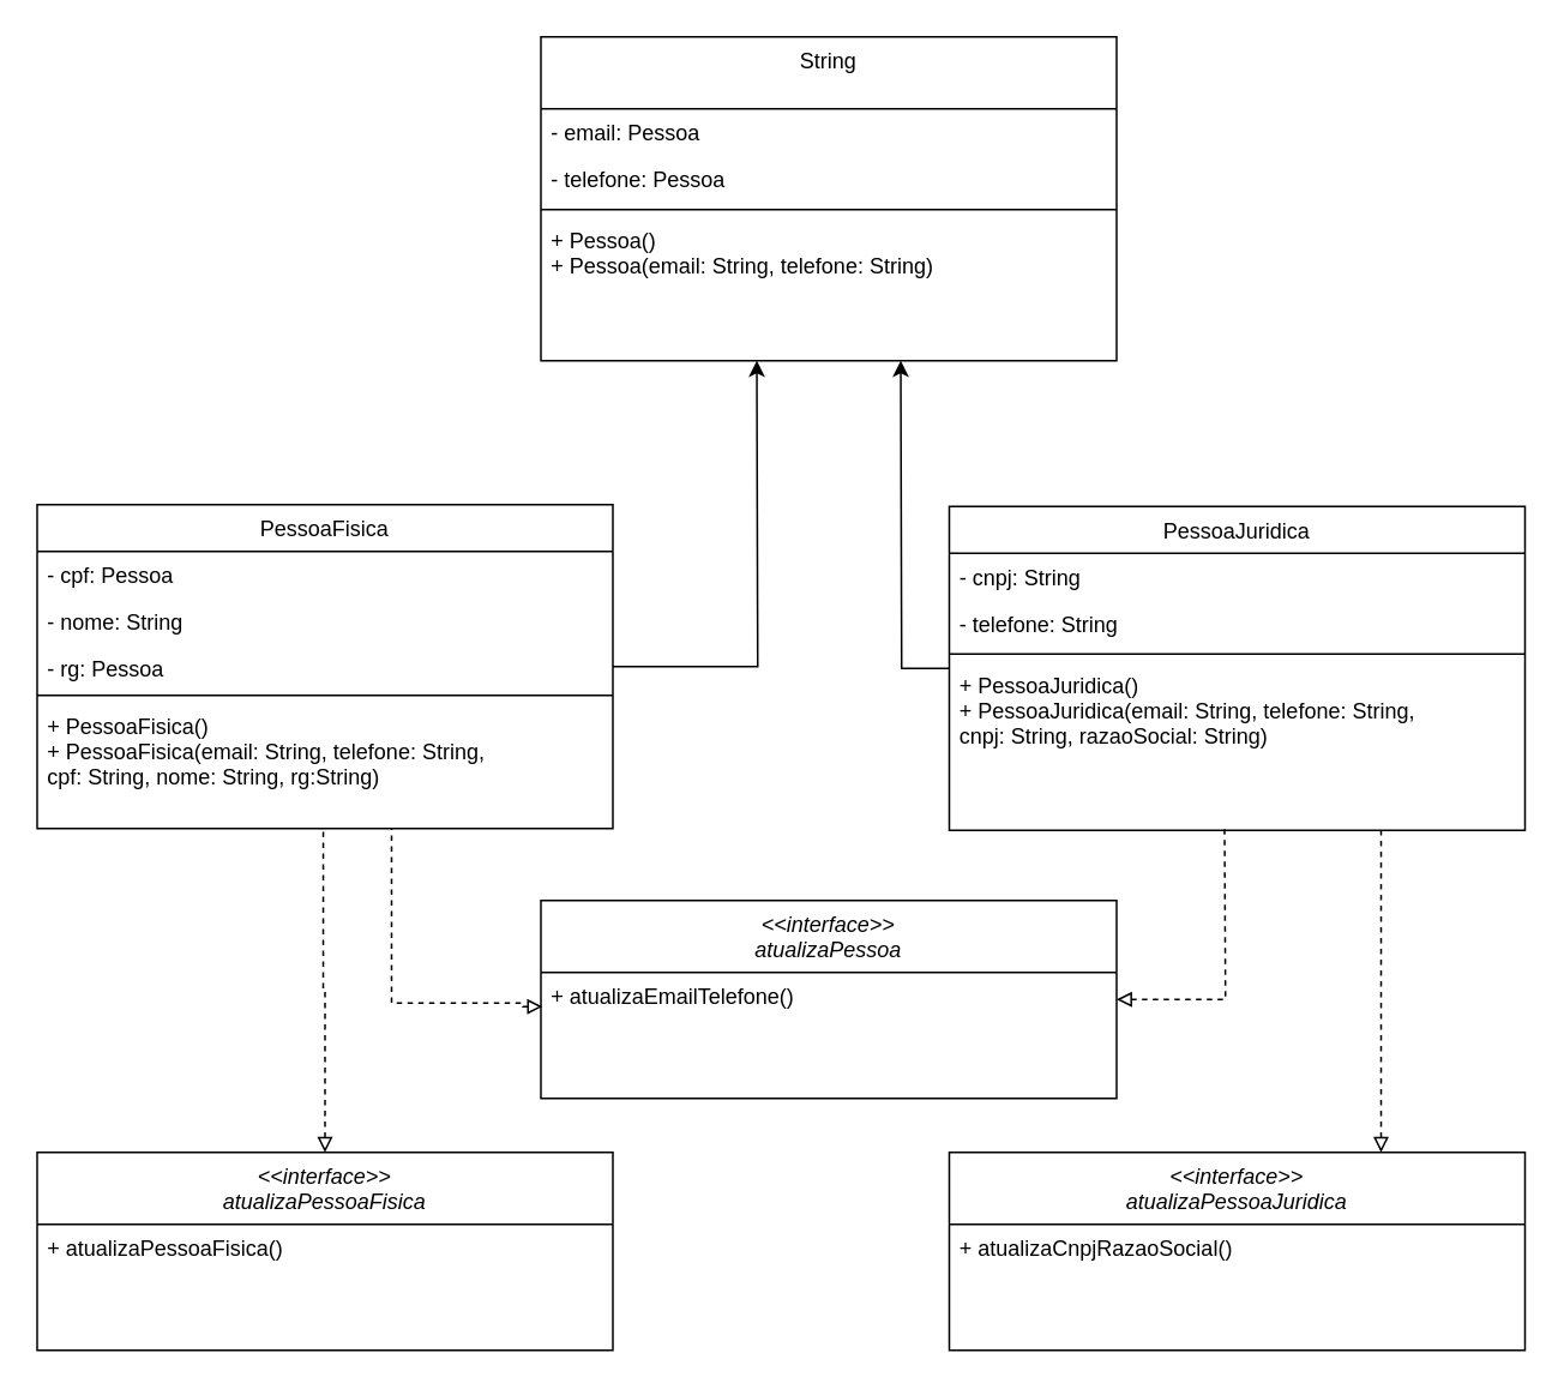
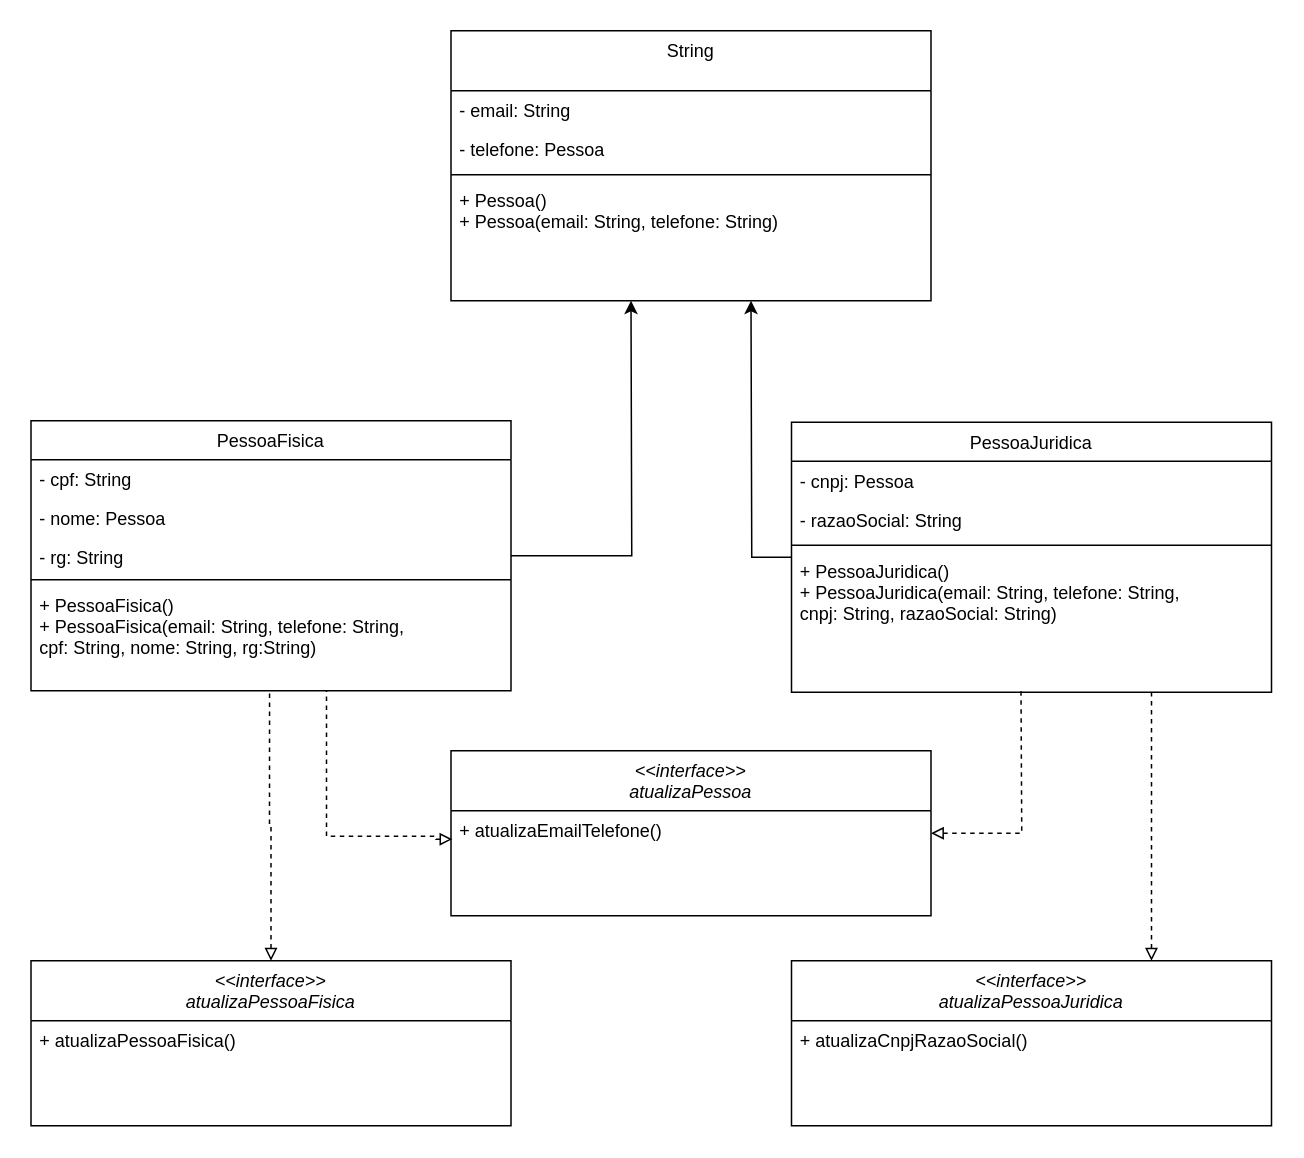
  <mxCell id="0" />
  <mxCell id="1" parent="0" />
  <mxCell id="2" value="String&#10;" style="swimlane;fontStyle=0;align=center;verticalAlign=top;childLayout=stackLayout;horizontal=1;startSize=40;horizontalStack=0;resizeParent=1;resizeLast=0;collapsible=1;marginBottom=0;rounded=0;shadow=0;strokeWidth=1;" parent="1" vertex="1"><mxGeometry x="300" y="20" width="320" height="180" as="geometry"><mxRectangle x="230" y="140" width="160" height="26" as="alternateBounds" /></mxGeometry></mxCell>
- <mxCell id="3" value="- email: Pessoa" style="text;align=left;verticalAlign=top;spacingLeft=4;spacingRight=4;overflow=hidden;rotatable=0;points=[[0,0.5],[1,0.5]];portConstraint=eastwest;" parent="2" vertex="1"><mxGeometry y="40" width="320" height="26" as="geometry" /></mxCell>
+ <mxCell id="3" value="- email: String" style="text;align=left;verticalAlign=top;spacingLeft=4;spacingRight=4;overflow=hidden;rotatable=0;points=[[0,0.5],[1,0.5]];portConstraint=eastwest;" parent="2" vertex="1"><mxGeometry y="40" width="320" height="26" as="geometry" /></mxCell>
  <mxCell id="4" value="- telefone: Pessoa" style="text;align=left;verticalAlign=top;spacingLeft=4;spacingRight=4;overflow=hidden;rotatable=0;points=[[0,0.5],[1,0.5]];portConstraint=eastwest;rounded=0;shadow=0;html=0;" parent="2" vertex="1"><mxGeometry y="66" width="320" height="26" as="geometry" /></mxCell>
  <mxCell id="5" value="" style="line;html=1;strokeWidth=1;align=left;verticalAlign=middle;spacingTop=-1;spacingLeft=3;spacingRight=3;rotatable=0;labelPosition=right;points=[];portConstraint=eastwest;" parent="2" vertex="1"><mxGeometry y="92" width="320" height="8" as="geometry" /></mxCell>
  <mxCell id="6" value="+ Pessoa()&#10;+ Pessoa(email: String, telefone: String)" style="text;align=left;verticalAlign=top;spacingLeft=4;spacingRight=4;overflow=hidden;rotatable=0;points=[[0,0.5],[1,0.5]];portConstraint=eastwest;" parent="2" vertex="1"><mxGeometry y="100" width="320" height="70" as="geometry" /></mxCell>
  <mxCell id="7" value="" style="edgeStyle=orthogonalEdgeStyle;rounded=0;orthogonalLoop=1;jettySize=auto;html=1;" parent="1" source="8" edge="1"><mxGeometry relative="1" as="geometry"><mxPoint x="420" y="200" as="targetPoint" /></mxGeometry></mxCell>
  <mxCell id="8" value="PessoaFisica" style="swimlane;fontStyle=0;align=center;verticalAlign=top;childLayout=stackLayout;horizontal=1;startSize=26;horizontalStack=0;resizeParent=1;resizeLast=0;collapsible=1;marginBottom=0;rounded=0;shadow=0;strokeWidth=1;" parent="1" vertex="1"><mxGeometry y="280" width="320" height="180" as="geometry" x="20"><mxRectangle x="230" y="140" width="160" height="26" as="alternateBounds" /></mxGeometry></mxCell>
- <mxCell id="9" value="- cpf: Pessoa" style="text;align=left;verticalAlign=top;spacingLeft=4;spacingRight=4;overflow=hidden;rotatable=0;points=[[0,0.5],[1,0.5]];portConstraint=eastwest;" parent="8" vertex="1"><mxGeometry y="26" width="320" height="26" as="geometry" /></mxCell>
- <mxCell id="10" value="- nome: String" style="text;align=left;verticalAlign=top;spacingLeft=4;spacingRight=4;overflow=hidden;rotatable=0;points=[[0,0.5],[1,0.5]];portConstraint=eastwest;rounded=0;shadow=0;html=0;" parent="8" vertex="1"><mxGeometry y="52" width="320" height="26" as="geometry" /></mxCell>
- <mxCell id="11" value="- rg: Pessoa&#10;" style="text;align=left;verticalAlign=top;spacingLeft=4;spacingRight=4;overflow=hidden;rotatable=0;points=[[0,0.5],[1,0.5]];portConstraint=eastwest;rounded=0;shadow=0;html=0;" parent="8" vertex="1"><mxGeometry y="78" width="320" height="24" as="geometry" /></mxCell>
+ <mxCell id="9" value="- cpf: String" style="text;align=left;verticalAlign=top;spacingLeft=4;spacingRight=4;overflow=hidden;rotatable=0;points=[[0,0.5],[1,0.5]];portConstraint=eastwest;" parent="8" vertex="1"><mxGeometry y="26" width="320" height="26" as="geometry" /></mxCell>
+ <mxCell id="10" value="- nome: Pessoa" style="text;align=left;verticalAlign=top;spacingLeft=4;spacingRight=4;overflow=hidden;rotatable=0;points=[[0,0.5],[1,0.5]];portConstraint=eastwest;rounded=0;shadow=0;html=0;" parent="8" vertex="1"><mxGeometry y="52" width="320" height="26" as="geometry" /></mxCell>
+ <mxCell id="11" value="- rg: String&#10;" style="text;align=left;verticalAlign=top;spacingLeft=4;spacingRight=4;overflow=hidden;rotatable=0;points=[[0,0.5],[1,0.5]];portConstraint=eastwest;rounded=0;shadow=0;html=0;" parent="8" vertex="1"><mxGeometry y="78" width="320" height="24" as="geometry" /></mxCell>
  <mxCell id="12" value="" style="line;html=1;strokeWidth=1;align=left;verticalAlign=middle;spacingTop=-1;spacingLeft=3;spacingRight=3;rotatable=0;labelPosition=right;points=[];portConstraint=eastwest;" parent="8" vertex="1"><mxGeometry y="102" width="320" height="8" as="geometry" /></mxCell>
  <mxCell id="13" value="+ PessoaFisica()&#10;+ PessoaFisica(email: String, telefone: String, &#10;cpf: String, nome: String, rg:String)" style="text;align=left;verticalAlign=top;spacingLeft=4;spacingRight=4;overflow=hidden;rotatable=0;points=[[0,0.5],[1,0.5]];portConstraint=eastwest;" parent="8" vertex="1"><mxGeometry y="110" width="320" height="70" as="geometry" /></mxCell>
  <mxCell id="14" value="" style="edgeStyle=orthogonalEdgeStyle;rounded=0;orthogonalLoop=1;jettySize=auto;html=1;" parent="1" source="15" edge="1"><mxGeometry relative="1" as="geometry"><mxPoint x="500" y="200" as="targetPoint" /></mxGeometry></mxCell>
  <mxCell id="15" value="PessoaJuridica" style="swimlane;fontStyle=0;align=center;verticalAlign=top;childLayout=stackLayout;horizontal=1;startSize=26;horizontalStack=0;resizeParent=1;resizeLast=0;collapsible=1;marginBottom=0;rounded=0;shadow=0;strokeWidth=1;" parent="1" vertex="1"><mxGeometry x="527" y="281" width="320" height="180" as="geometry"><mxRectangle x="230" y="140" width="160" height="26" as="alternateBounds" /></mxGeometry></mxCell>
- <mxCell id="16" value="- cnpj: String" style="text;align=left;verticalAlign=top;spacingLeft=4;spacingRight=4;overflow=hidden;rotatable=0;points=[[0,0.5],[1,0.5]];portConstraint=eastwest;" parent="15" vertex="1"><mxGeometry y="26" width="320" height="26" as="geometry" /></mxCell>
- <mxCell id="17" value="- telefone: String" style="text;align=left;verticalAlign=top;spacingLeft=4;spacingRight=4;overflow=hidden;rotatable=0;points=[[0,0.5],[1,0.5]];portConstraint=eastwest;rounded=0;shadow=0;html=0;" parent="15" vertex="1"><mxGeometry y="52" width="320" height="26" as="geometry" /></mxCell>
+ <mxCell id="16" value="- cnpj: Pessoa" style="text;align=left;verticalAlign=top;spacingLeft=4;spacingRight=4;overflow=hidden;rotatable=0;points=[[0,0.5],[1,0.5]];portConstraint=eastwest;" parent="15" vertex="1"><mxGeometry y="26" width="320" height="26" as="geometry" /></mxCell>
+ <mxCell id="17" value="- razaoSocial: String" style="text;align=left;verticalAlign=top;spacingLeft=4;spacingRight=4;overflow=hidden;rotatable=0;points=[[0,0.5],[1,0.5]];portConstraint=eastwest;rounded=0;shadow=0;html=0;" parent="15" vertex="1"><mxGeometry y="52" width="320" height="26" as="geometry" /></mxCell>
  <mxCell id="18" value="" style="line;html=1;strokeWidth=1;align=left;verticalAlign=middle;spacingTop=-1;spacingLeft=3;spacingRight=3;rotatable=0;labelPosition=right;points=[];portConstraint=eastwest;" parent="15" vertex="1"><mxGeometry y="78" width="320" height="8" as="geometry" /></mxCell>
  <mxCell id="19" value="+ PessoaJuridica()&#10;+ PessoaJuridica(email: String, telefone: String, &#10;cnpj: String, razaoSocial: String)" style="text;align=left;verticalAlign=top;spacingLeft=4;spacingRight=4;overflow=hidden;rotatable=0;points=[[0,0.5],[1,0.5]];portConstraint=eastwest;" parent="15" vertex="1"><mxGeometry y="86" width="320" height="70" as="geometry" /></mxCell>
  <mxCell id="20" value="" style="edgeStyle=orthogonalEdgeStyle;rounded=0;orthogonalLoop=1;jettySize=auto;html=1;endArrow=none;endFill=0;dashed=1;startArrow=block;startFill=0;" parent="1" source="21" edge="1"><mxGeometry relative="1" as="geometry"><mxPoint x="680" y="460" as="targetPoint" /></mxGeometry></mxCell>
  <mxCell id="21" value="&lt;&lt;interface&gt;&gt;&#10;atualizaPessoa" style="swimlane;fontStyle=2;align=center;verticalAlign=top;childLayout=stackLayout;horizontal=1;startSize=40;horizontalStack=0;resizeParent=1;resizeLast=0;collapsible=1;marginBottom=0;rounded=0;shadow=0;strokeWidth=1;" parent="1" vertex="1"><mxGeometry x="300" y="500" width="320" height="110" as="geometry"><mxRectangle x="230" y="140" width="160" height="26" as="alternateBounds" /></mxGeometry></mxCell>
  <mxCell id="22" value="+ atualizaEmailTelefone()" style="text;align=left;verticalAlign=top;spacingLeft=4;spacingRight=4;overflow=hidden;rotatable=0;points=[[0,0.5],[1,0.5]];portConstraint=eastwest;horizontal=1;" parent="21" vertex="1"><mxGeometry y="40" width="320" height="70" as="geometry" /></mxCell>
  <mxCell id="23" style="edgeStyle=orthogonalEdgeStyle;rounded=0;orthogonalLoop=1;jettySize=auto;html=1;exitX=0.5;exitY=0;exitDx=0;exitDy=0;entryX=0.497;entryY=1.014;entryDx=0;entryDy=0;entryPerimeter=0;endArrow=none;endFill=0;dashed=1;startArrow=block;startFill=0;" parent="1" source="24" target="13" edge="1"><mxGeometry relative="1" as="geometry" /></mxCell>
  <mxCell id="24" value="&lt;&lt;interface&gt;&gt;&#10;atualizaPessoaFisica" style="swimlane;fontStyle=2;align=center;verticalAlign=top;childLayout=stackLayout;horizontal=1;startSize=40;horizontalStack=0;resizeParent=1;resizeLast=0;collapsible=1;marginBottom=0;rounded=0;shadow=0;strokeWidth=1;" parent="1" vertex="1"><mxGeometry y="640" width="320" height="110" as="geometry" x="20"><mxRectangle x="230" y="140" width="160" height="26" as="alternateBounds" /></mxGeometry></mxCell>
  <mxCell id="25" value="+ atualizaPessoaFisica()" style="text;align=left;verticalAlign=top;spacingLeft=4;spacingRight=4;overflow=hidden;rotatable=0;points=[[0,0.5],[1,0.5]];portConstraint=eastwest;" parent="24" vertex="1"><mxGeometry y="40" width="320" height="70" as="geometry" /></mxCell>
  <mxCell id="26" style="edgeStyle=orthogonalEdgeStyle;rounded=0;orthogonalLoop=1;jettySize=auto;html=1;exitX=0.75;exitY=0;exitDx=0;exitDy=0;entryX=0.75;entryY=1;entryDx=0;entryDy=0;endArrow=none;endFill=0;dashed=1;startArrow=block;startFill=0;" parent="1" source="27" target="15" edge="1"><mxGeometry relative="1" as="geometry" /></mxCell>
  <mxCell id="27" value="&lt;&lt;interface&gt;&gt;&#10;atualizaPessoaJuridica" style="swimlane;fontStyle=2;align=center;verticalAlign=top;childLayout=stackLayout;horizontal=1;startSize=40;horizontalStack=0;resizeParent=1;resizeLast=0;collapsible=1;marginBottom=0;rounded=0;shadow=0;strokeWidth=1;" parent="1" vertex="1"><mxGeometry x="527" y="640" width="320" height="110" as="geometry"><mxRectangle x="230" y="140" width="160" height="26" as="alternateBounds" /></mxGeometry></mxCell>
  <mxCell id="28" value="+ atualizaCnpjRazaoSocial()" style="text;align=left;verticalAlign=top;spacingLeft=4;spacingRight=4;overflow=hidden;rotatable=0;points=[[0,0.5],[1,0.5]];portConstraint=eastwest;" parent="27" vertex="1"><mxGeometry y="40" width="320" height="70" as="geometry" /></mxCell>
  <mxCell id="29" value="" style="edgeStyle=orthogonalEdgeStyle;rounded=0;orthogonalLoop=1;jettySize=auto;html=1;endArrow=none;endFill=0;exitX=0.003;exitY=0.271;exitDx=0;exitDy=0;exitPerimeter=0;dashed=1;startArrow=block;startFill=0;" parent="1" source="22" target="13" edge="1"><mxGeometry relative="1" as="geometry"><mxPoint x="190" y="565" as="sourcePoint" /><mxPoint x="250" y="470" as="targetPoint" /><Array as="points"><mxPoint x="290" y="559" /><mxPoint x="290" y="557" /><mxPoint x="217" y="557" /></Array></mxGeometry></mxCell>
